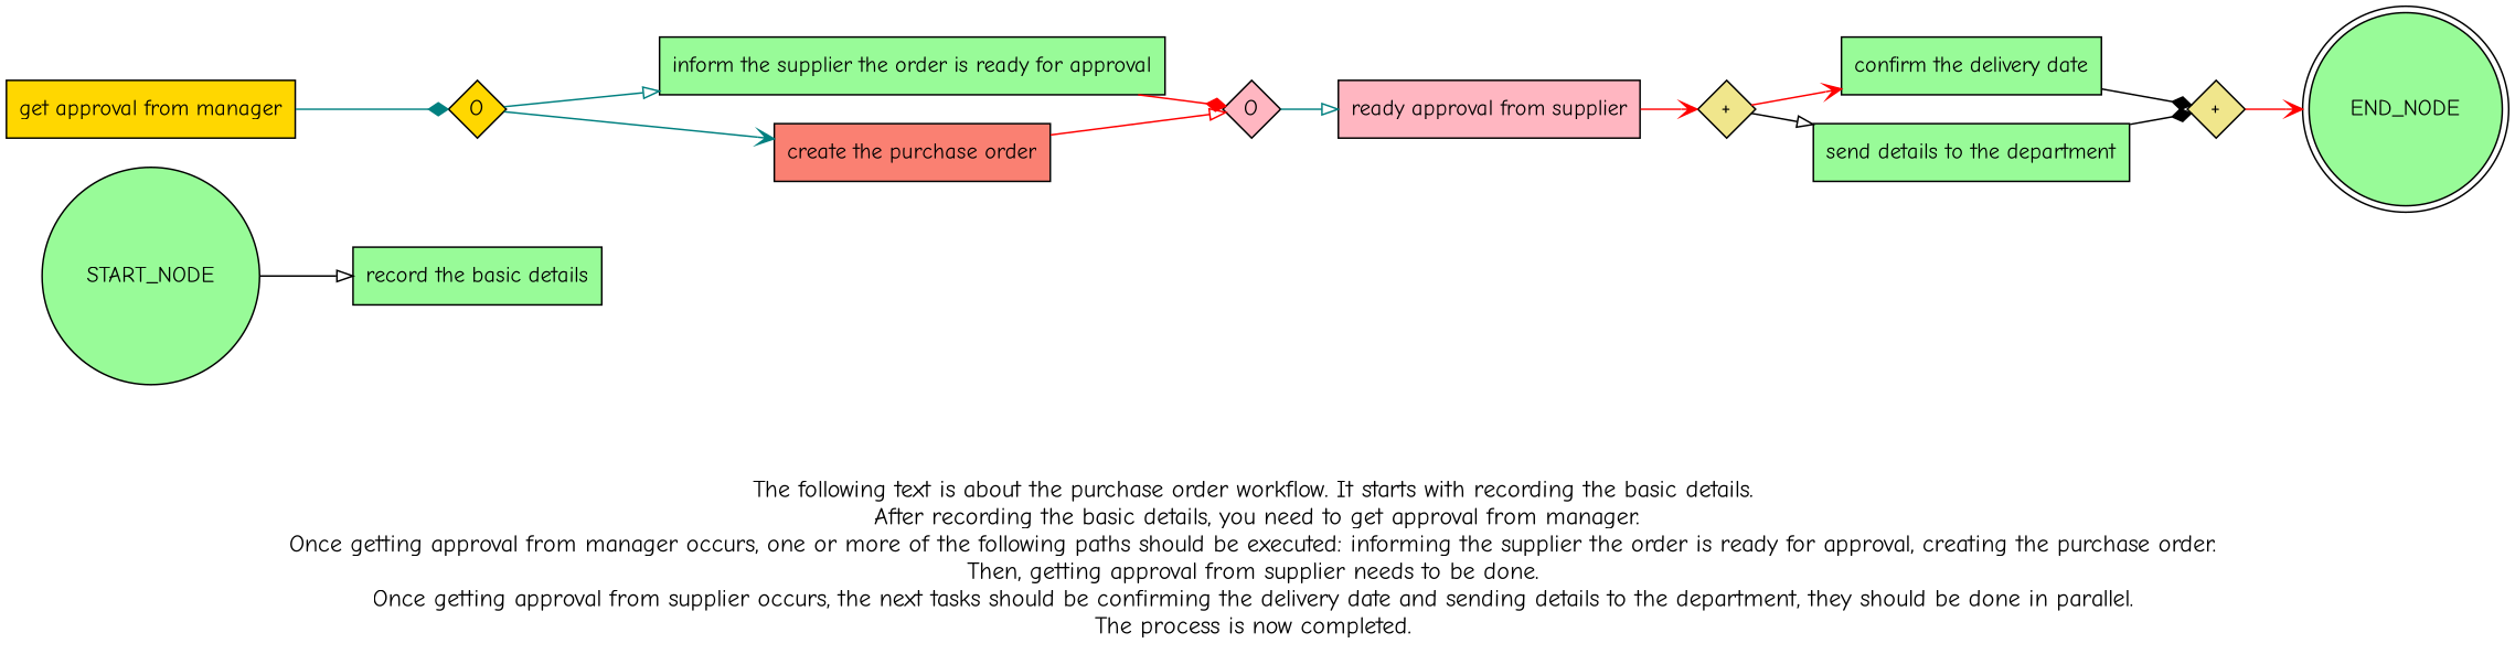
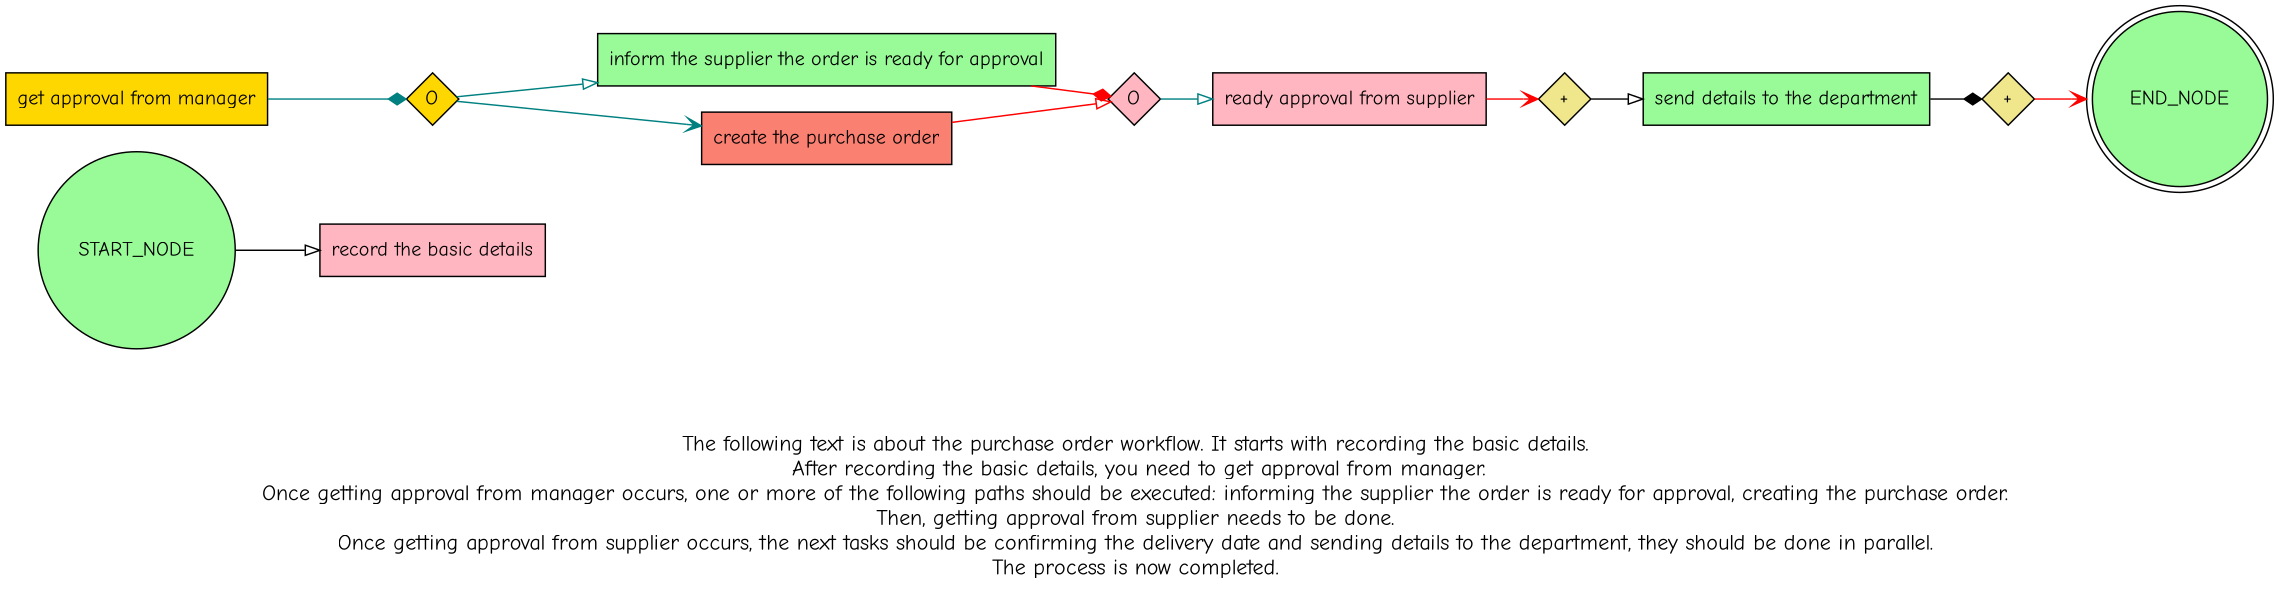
  digraph {
    fontname="Comic Neue"
    fontsize=15
    label="\n\n\nThe following text is about the purchase order workflow. It starts with recording the basic details. \nAfter recording the basic details, you need to get approval from manager.\nOnce getting approval from manager occurs, one or more of the following paths should be executed: informing the supplier the order is ready for approval, creating the purchase order. \nThen, getting approval from supplier needs to be done. \nOnce getting approval from supplier occurs, the next tasks should be confirming the delivery date and sending details to the department, they should be done in parallel. \nThe process is now completed. \n"
    rankdir=LR
    node [fillcolor=palegreen fontname="Comic Neue" shape=box style=filled]
    edge [arrowhead=onormal color=red fontname="Comic Neue"]
-   "record the basic details"
+   "record the basic details" [fillcolor=lightpink]
    "get approval from manager" [fillcolor=gold]
    n3 [fillcolor=gold fixedsize=true label=O shape=diamond width=0.5]
    "inform the supplier the order is ready for approval"
    "create the purchase order" [fillcolor=salmon]
    n6 [fillcolor=lightpink fixedsize=true label=O shape=diamond width=0.5]
    n7 [fillcolor=lightpink label="ready approval from supplier"]
    n8 [fillcolor=khaki fixedsize=true label="+" shape=diamond width=0.5]
-   "confirm the delivery date"
    "send details to the department"
    n11 [fillcolor=khaki fixedsize=true label="+" shape=diamond width=0.5]
    END_NODE [shape=doublecircle width=0.2]
    START_NODE [shape=circle width=0.3]
    subgraph sub_1 {
      "record the basic details"
      "get approval from manager"
      n3
      "inform the supplier the order is ready for approval"
      "create the purchase order"
      n6
      n7
      n8
-     "confirm the delivery date"
      "send details to the department"
      n11
    }
    "get approval from manager" -> n3 [arrowhead=diamond color=teal]
    n3 -> "inform the supplier the order is ready for approval" [color=teal]
    n3 -> "create the purchase order" [arrowhead=vee color=teal]
    "inform the supplier the order is ready for approval" -> n6 [arrowhead=diamond]
    "create the purchase order" -> n6
    n6 -> n7 [color=teal]
    n7 -> n8 [arrowhead=vee]
-   n8 -> "confirm the delivery date" [arrowhead=vee]
    n8 -> "send details to the department" [color=black]
-   "confirm the delivery date" -> n11 [arrowhead=diamond color=black]
    "send details to the department" -> n11 [arrowhead=diamond color=black]
    n11 -> END_NODE [arrowhead=vee]
    START_NODE -> "record the basic details" [color=black]
  }
